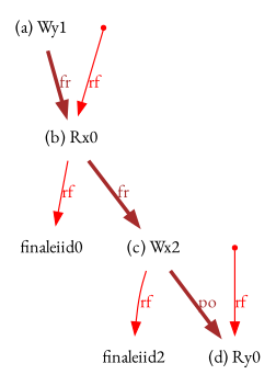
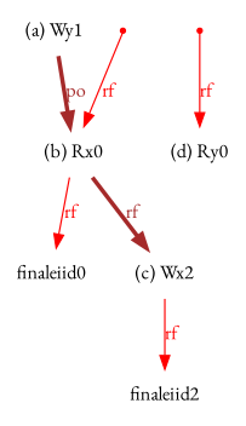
  digraph {
    compound=true
    fontname="EB Garamond"
    splines=true
    node [color=blue fontname="EB Garamond" shape=plaintext]
    edge [color=red fontcolor=red fontname="EB Garamond"]
    n1 [label="(a) Wy1" rank=sink]
    n2 [label="(b) Rx0" rank=sink]
    finaleiid0 [shape=none color=""]
    n4 [label="(c) Wx2" rank=sink]
    n5 [label="(d) Ry0" rank=sink]
    finaleiid2 [shape=none color=""]
    initeiid1 [color=red shape=point]
    initeiid3 [color=red shape=point]
-   n1 -> n2 [color=brown fontcolor=brown label=fr style="setlinewidth(3)"]
+   n1 -> n2 [color=brown fontcolor=brown label=po style="setlinewidth(3)"]
    n2 -> finaleiid0 [label=rf]
-   n2 -> n4 [color=brown fontcolor=brown label=fr style="setlinewidth(3)"]
-   n4 -> n5 [color=brown fontcolor=brown label=po style="setlinewidth(3)"]
+   n2 -> n4 [color=brown fontcolor=brown label=rf style="setlinewidth(3)"]
    n4 -> finaleiid2 [label=rf]
    initeiid1 -> n2 [label=rf]
    initeiid3 -> n5 [label=rf]
  }
